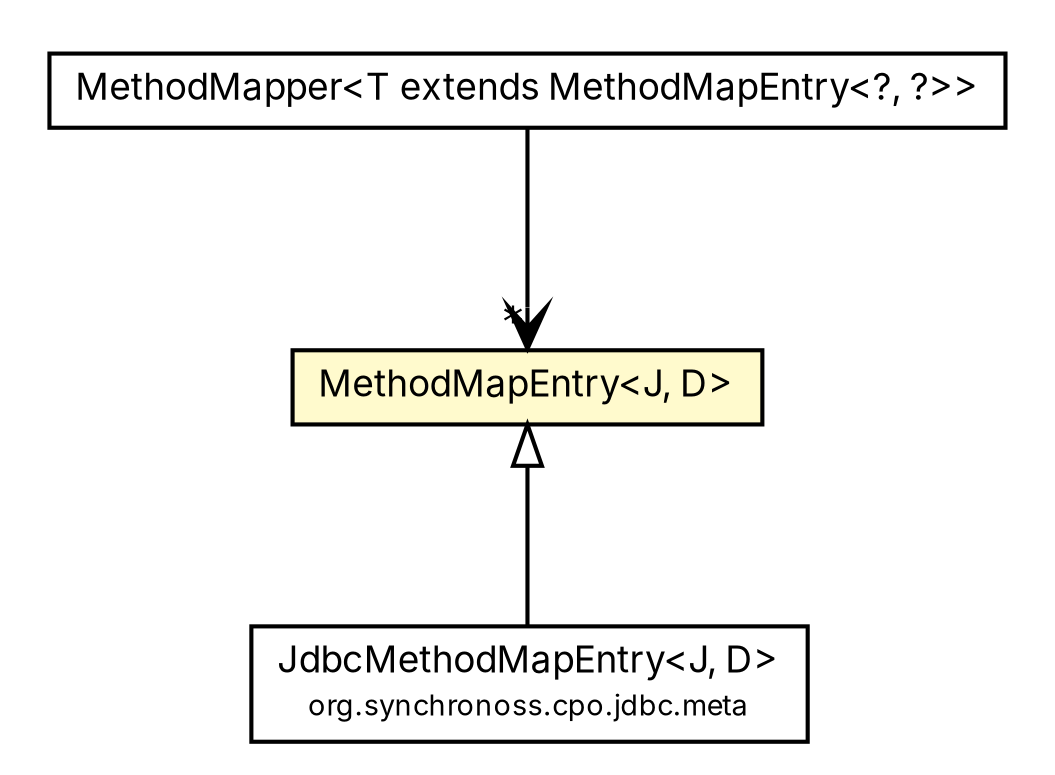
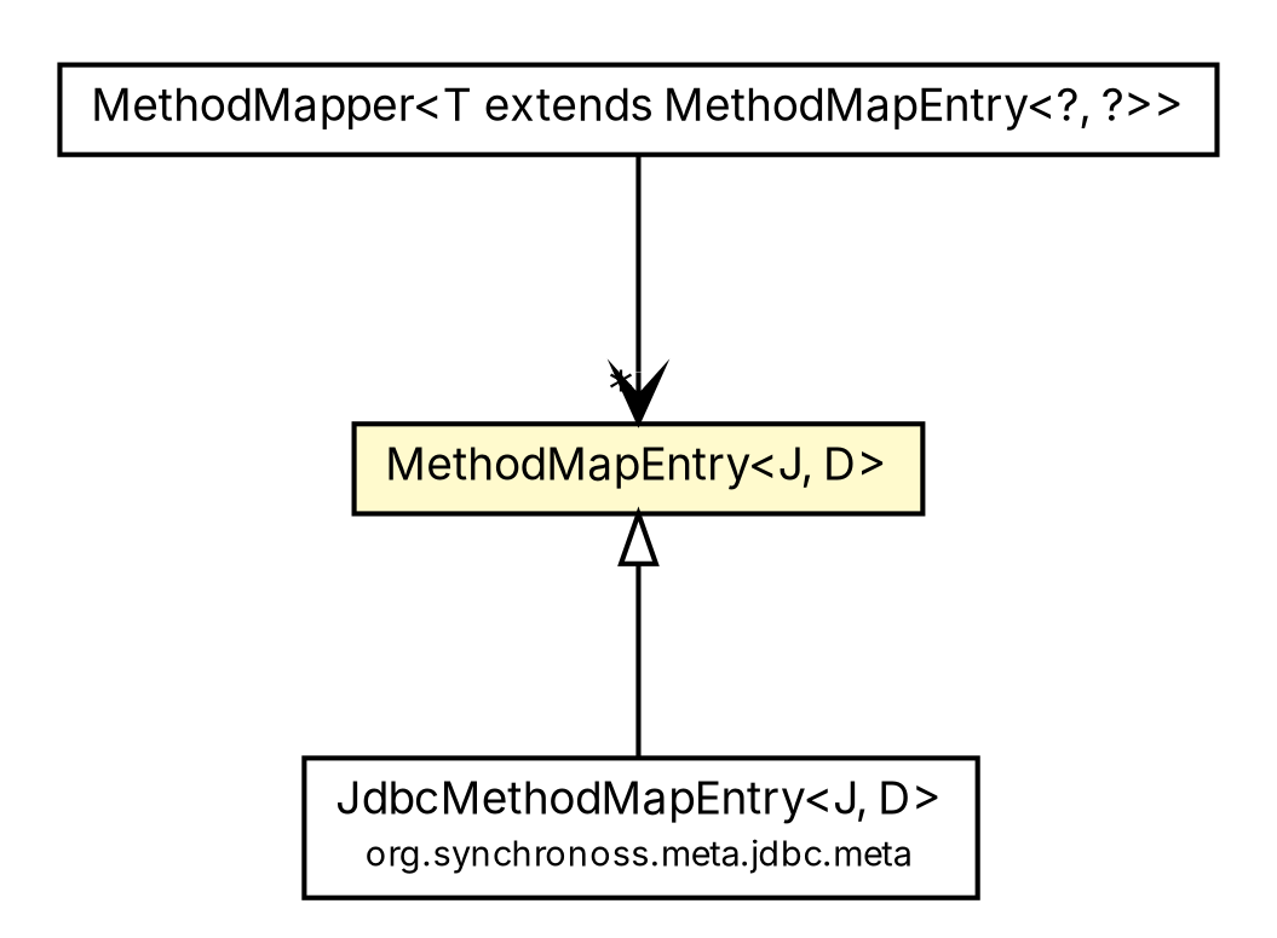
  digraph {
    fontname=Inter
    node [fontcolor=black fontname=Inter fontsize=9.0 shape=plaintext]
    edge [fontname=Inter headport=p labelfontname=Helvetica labelfontsize=10 tailport=p]
    n1 [label=<<table border="0" cellborder="1" cellspacing="0" cellpadding="2" port="p" href="./MethodMapper.html"> 		<tr><td><table border="0" cellspacing="0" cellpadding="1"> 			<tr><td> MethodMapper&lt;T extends MethodMapEntry&lt;?, ?&gt;&gt; </td></tr> 		</table></td></tr> 		</table>>]
    n2 [label=<<table border="0" cellborder="1" cellspacing="0" cellpadding="2" port="p" bgcolor="lemonChiffon" href="./MethodMapEntry.html"> 		<tr><td><table border="0" cellspacing="0" cellpadding="1"> 			<tr><td> MethodMapEntry&lt;J, D&gt; </td></tr> 		</table></td></tr> 		</table>>]
-   n3 [label=<<table border="0" cellborder="1" cellspacing="0" cellpadding="2" port="p" href="../jdbc/meta/JdbcMethodMapEntry.html"> 		<tr><td><table border="0" cellspacing="0" cellpadding="1"> 			<tr><td> JdbcMethodMapEntry&lt;J, D&gt; </td></tr> 			<tr><td><font point-size="7.0"> org.synchronoss.cpo.jdbc.meta </font></td></tr> 		</table></td></tr> 		</table>>]
+   n3 [label=<<table border="0" cellborder="1" cellspacing="0" cellpadding="2" port="p" href="../jdbc/meta/JdbcMethodMapEntry.html"> 		<tr><td><table border="0" cellspacing="0" cellpadding="1"> 			<tr><td> JdbcMethodMapEntry&lt;J, D&gt; </td></tr> 			<tr><td><font point-size="7.0"> org.synchronoss.meta.jdbc.meta </font></td></tr> 		</table></td></tr> 		</table>>]
    n1 -> n2 [arrowhead=open color=black fontcolor=black fontsize=10.0 headlabel="*"]
    n2 -> n3 [arrowtail=empty dir=back fontsize=10]
  }
